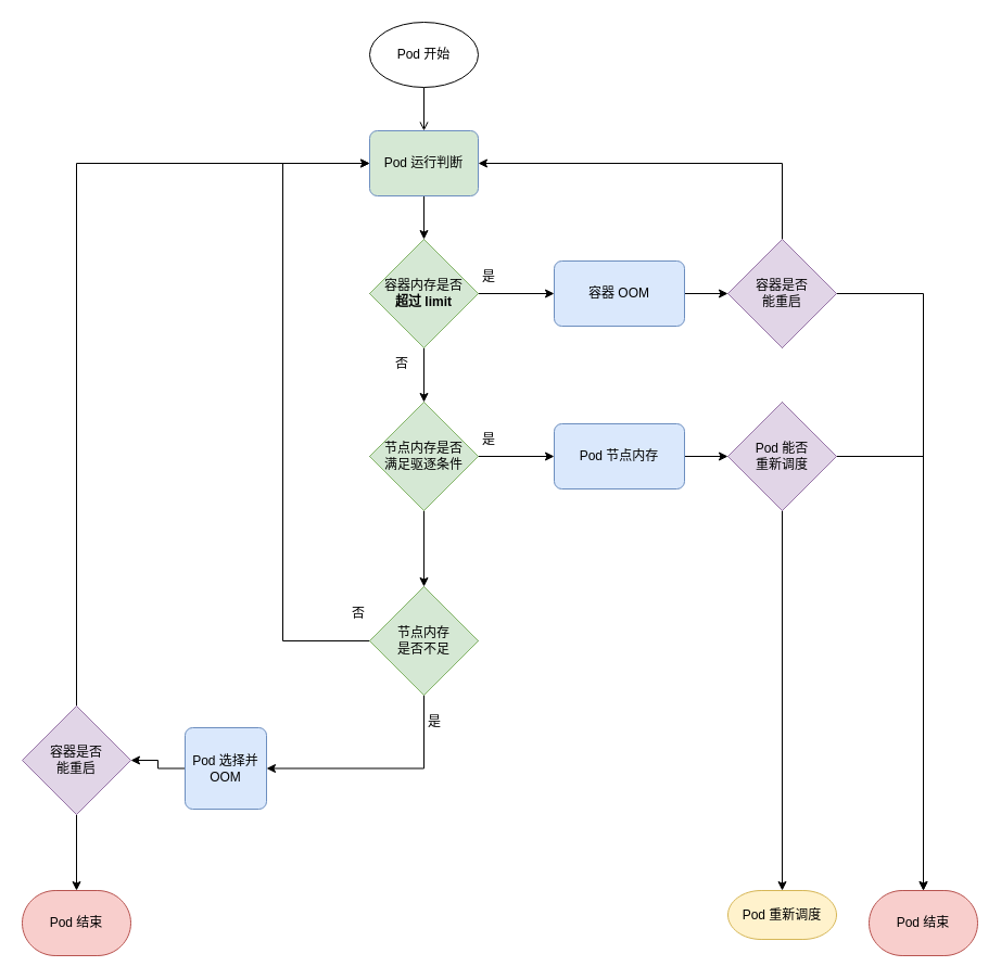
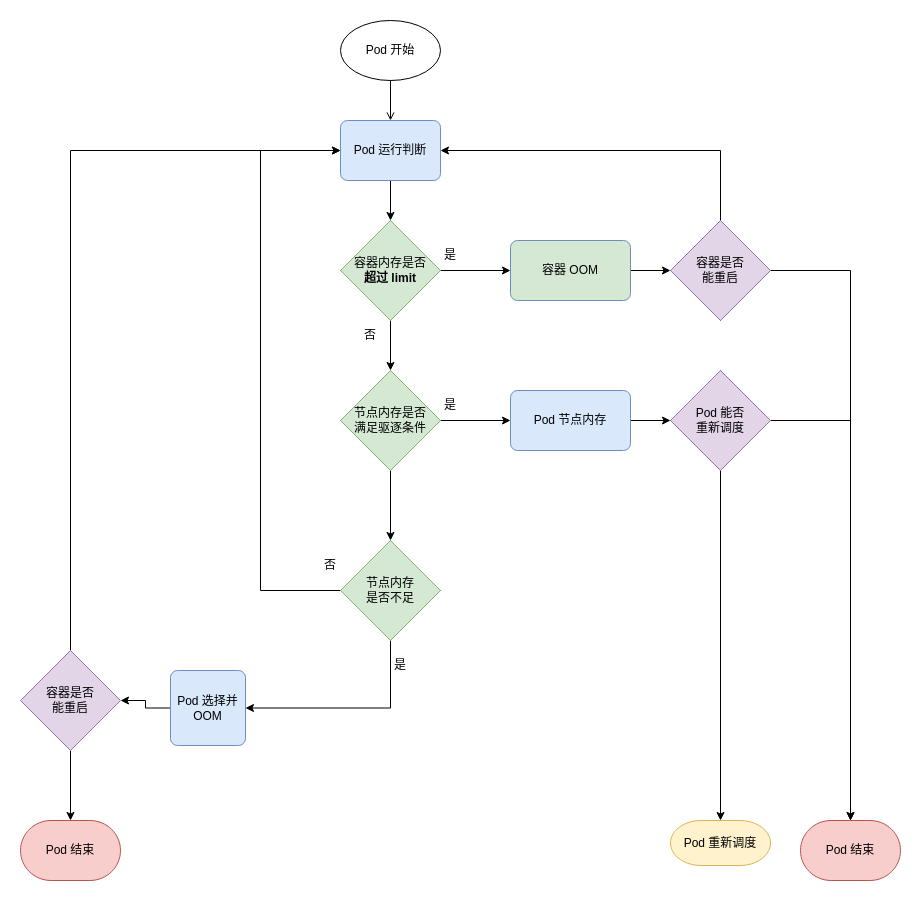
  <mxCell id="0" />
  <mxCell id="1" parent="0" />
  <mxCell id="2" style="edgeStyle=orthogonalEdgeStyle;rounded=0;orthogonalLoop=1;jettySize=auto;html=1;exitX=0.5;exitY=1;exitDx=0;exitDy=0;exitPerimeter=0;entryX=0.5;entryY=0;entryDx=0;entryDy=0;endArrow=open;" edge="1" parent="1" source="3" target="22"><mxGeometry relative="1" as="geometry"><mxPoint x="390" y="120" as="targetPoint" /></mxGeometry></mxCell>
  <mxCell id="3" value="Pod 开始" style="strokeWidth=1;html=1;shape=mxgraph.flowchart.start_1;whiteSpace=wrap;" vertex="1" parent="1"><mxGeometry x="340" y="20" width="100" height="60" as="geometry" /></mxCell>
  <mxCell id="4" style="edgeStyle=orthogonalEdgeStyle;rounded=0;orthogonalLoop=1;jettySize=auto;html=1;exitX=1;exitY=0.5;exitDx=0;exitDy=0;exitPerimeter=0;entryX=0;entryY=0.5;entryDx=0;entryDy=0;" edge="1" parent="1" source="6" target="8"><mxGeometry relative="1" as="geometry" /></mxCell>
  <mxCell id="5" style="edgeStyle=orthogonalEdgeStyle;rounded=0;orthogonalLoop=1;jettySize=auto;html=1;exitX=0.5;exitY=1;exitDx=0;exitDy=0;exitPerimeter=0;entryX=0.5;entryY=0;entryDx=0;entryDy=0;entryPerimeter=0;" edge="1" parent="1" source="6" target="15"><mxGeometry relative="1" as="geometry" /></mxCell>
  <mxCell id="6" value="容器内存是否&lt;br&gt;&lt;b&gt;超过 limit&lt;/b&gt;" style="strokeWidth=1;html=1;shape=mxgraph.flowchart.decision;whiteSpace=wrap;" vertex="1" parent="1"><mxGeometry x="340" y="220" width="100" height="100" as="geometry" /></mxCell>
  <mxCell id="7" style="edgeStyle=orthogonalEdgeStyle;rounded=0;orthogonalLoop=1;jettySize=auto;html=1;exitX=1;exitY=0.5;exitDx=0;exitDy=0;entryX=0;entryY=0.5;entryDx=0;entryDy=0;entryPerimeter=0;" edge="1" parent="1" source="8" target="11"><mxGeometry relative="1" as="geometry" /></mxCell>
- <mxCell id="8" value="容器 OOM" style="rounded=1;whiteSpace=wrap;html=1;absoluteArcSize=1;arcSize=14;strokeWidth=1;fillColor=#dae8fc;strokeColor=#6c8ebf;" vertex="1" parent="1"><mxGeometry x="510" y="240" width="120" height="60" as="geometry" /></mxCell>
+ <mxCell id="8" value="容器 OOM" style="rounded=1;whiteSpace=wrap;html=1;absoluteArcSize=1;arcSize=14;strokeWidth=1;fillColor=#d5e8d4;strokeColor=#6c8ebf;" vertex="1" parent="1"><mxGeometry x="510" y="240" width="120" height="60" as="geometry" /></mxCell>
  <mxCell id="9" style="edgeStyle=orthogonalEdgeStyle;rounded=0;orthogonalLoop=1;jettySize=auto;html=1;exitX=0.5;exitY=0;exitDx=0;exitDy=0;exitPerimeter=0;entryX=1;entryY=0.5;entryDx=0;entryDy=0;" edge="1" parent="1" source="11" target="22"><mxGeometry relative="1" as="geometry"><mxPoint x="520" y="130" as="targetPoint" /></mxGeometry></mxCell>
  <mxCell id="10" style="edgeStyle=orthogonalEdgeStyle;rounded=0;orthogonalLoop=1;jettySize=auto;html=1;exitX=1;exitY=0.5;exitDx=0;exitDy=0;exitPerimeter=0;entryX=0.5;entryY=0;entryDx=0;entryDy=0;entryPerimeter=0;" edge="1" parent="1" source="11" target="12"><mxGeometry relative="1" as="geometry" /></mxCell>
  <mxCell id="11" value="容器是否&lt;br&gt;能重启" style="strokeWidth=1;html=1;shape=mxgraph.flowchart.decision;whiteSpace=wrap;" vertex="1" parent="1"><mxGeometry x="670" y="220" width="100" height="100" as="geometry" /></mxCell>
  <mxCell id="12" value="Pod 结束" style="strokeWidth=1;html=1;shape=mxgraph.flowchart.terminator;whiteSpace=wrap;fillColor=#f8cecc;strokeColor=#b85450;" vertex="1" parent="1"><mxGeometry x="800" y="820" width="100" height="60" as="geometry" /></mxCell>
  <mxCell id="13" style="edgeStyle=orthogonalEdgeStyle;rounded=0;orthogonalLoop=1;jettySize=auto;html=1;exitX=1;exitY=0.5;exitDx=0;exitDy=0;exitPerimeter=0;entryX=0;entryY=0.5;entryDx=0;entryDy=0;" edge="1" parent="1" source="15" target="17"><mxGeometry relative="1" as="geometry" /></mxCell>
  <mxCell id="14" style="edgeStyle=orthogonalEdgeStyle;rounded=0;orthogonalLoop=1;jettySize=auto;html=1;exitX=0.5;exitY=1;exitDx=0;exitDy=0;exitPerimeter=0;" edge="1" parent="1" source="15" target="26"><mxGeometry relative="1" as="geometry" /></mxCell>
  <mxCell id="15" value="节点内存是否&lt;br&gt;满足驱逐条件" style="strokeWidth=1;html=1;shape=mxgraph.flowchart.decision;whiteSpace=wrap;" vertex="1" parent="1"><mxGeometry x="340" y="370" width="100" height="100" as="geometry" /></mxCell>
  <mxCell id="16" style="edgeStyle=orthogonalEdgeStyle;rounded=0;orthogonalLoop=1;jettySize=auto;html=1;exitX=1;exitY=0.5;exitDx=0;exitDy=0;entryX=0;entryY=0.5;entryDx=0;entryDy=0;entryPerimeter=0;" edge="1" parent="1" source="17" target="20"><mxGeometry relative="1" as="geometry" /></mxCell>
  <mxCell id="17" value="Pod 节点内存" style="rounded=1;whiteSpace=wrap;html=1;absoluteArcSize=1;arcSize=14;strokeWidth=1;fillColor=#dae8fc;strokeColor=#6c8ebf;" vertex="1" parent="1"><mxGeometry x="510" y="390" width="120" height="60" as="geometry" /></mxCell>
  <mxCell id="18" style="edgeStyle=orthogonalEdgeStyle;rounded=0;orthogonalLoop=1;jettySize=auto;html=1;exitX=1;exitY=0.5;exitDx=0;exitDy=0;exitPerimeter=0;entryX=0.5;entryY=0;entryDx=0;entryDy=0;entryPerimeter=0;" edge="1" parent="1" source="20" target="12"><mxGeometry relative="1" as="geometry" /></mxCell>
  <mxCell id="19" style="edgeStyle=orthogonalEdgeStyle;rounded=0;orthogonalLoop=1;jettySize=auto;html=1;exitX=0.5;exitY=1;exitDx=0;exitDy=0;exitPerimeter=0;entryX=0.5;entryY=0;entryDx=0;entryDy=0;entryPerimeter=0;" edge="1" parent="1" source="20" target="23"><mxGeometry relative="1" as="geometry" /></mxCell>
  <mxCell id="20" value="Pod 能否&lt;br&gt;重新调度" style="strokeWidth=1;html=1;shape=mxgraph.flowchart.decision;whiteSpace=wrap;" vertex="1" parent="1"><mxGeometry x="670" y="370" width="100" height="100" as="geometry" /></mxCell>
  <mxCell id="21" style="edgeStyle=orthogonalEdgeStyle;rounded=0;orthogonalLoop=1;jettySize=auto;html=1;entryX=0.5;entryY=0;entryDx=0;entryDy=0;entryPerimeter=0;exitX=0.5;exitY=1;exitDx=0;exitDy=0;" edge="1" parent="1" source="22" target="6"><mxGeometry relative="1" as="geometry"><mxPoint x="370" y="200" as="sourcePoint" /></mxGeometry></mxCell>
- <mxCell id="22" value="Pod 运行判断" style="rounded=1;whiteSpace=wrap;html=1;absoluteArcSize=1;arcSize=14;strokeWidth=1;fillColor=#d5e8d4;strokeColor=#6c8ebf;" vertex="1" parent="1"><mxGeometry x="340" y="120" width="100" height="60" as="geometry" /></mxCell>
+ <mxCell id="22" value="Pod 运行判断" style="rounded=1;whiteSpace=wrap;html=1;absoluteArcSize=1;arcSize=14;strokeWidth=1;fillColor=#dae8fc;strokeColor=#6c8ebf;" vertex="1" parent="1"><mxGeometry x="340" y="120" width="100" height="60" as="geometry" /></mxCell>
  <mxCell id="23" value="Pod 重新调度" style="strokeWidth=1;html=1;shape=mxgraph.flowchart.terminator;whiteSpace=wrap;fillColor=#fff2cc;strokeColor=#d6b656;" vertex="1" parent="1"><mxGeometry x="670" y="820" width="100" height="45" as="geometry" /></mxCell>
  <mxCell id="24" style="edgeStyle=orthogonalEdgeStyle;rounded=0;orthogonalLoop=1;jettySize=auto;html=1;exitX=0.5;exitY=1;exitDx=0;exitDy=0;exitPerimeter=0;entryX=1;entryY=0.5;entryDx=0;entryDy=0;" edge="1" parent="1" source="40" target="28"><mxGeometry relative="1" as="geometry"><mxPoint x="390" y="680" as="sourcePoint" /></mxGeometry></mxCell>
  <mxCell id="25" style="edgeStyle=orthogonalEdgeStyle;rounded=0;orthogonalLoop=1;jettySize=auto;html=1;exitX=0;exitY=0.5;exitDx=0;exitDy=0;exitPerimeter=0;entryX=0;entryY=0.5;entryDx=0;entryDy=0;" edge="1" parent="1" source="26" target="22"><mxGeometry relative="1" as="geometry"><Array as="points"><mxPoint x="260" y="590" /><mxPoint x="260" y="150" /></Array></mxGeometry></mxCell>
  <mxCell id="26" value="节点内存&lt;br&gt;是否不足" style="strokeWidth=1;html=1;shape=mxgraph.flowchart.decision;whiteSpace=wrap;" vertex="1" parent="1"><mxGeometry x="340" y="540" width="100" height="100" as="geometry" /></mxCell>
  <mxCell id="27" style="edgeStyle=orthogonalEdgeStyle;rounded=0;orthogonalLoop=1;jettySize=auto;html=1;exitX=0;exitY=0.5;exitDx=0;exitDy=0;entryX=1;entryY=0.5;entryDx=0;entryDy=0;entryPerimeter=0;" edge="1" parent="1" source="28" target="31"><mxGeometry relative="1" as="geometry" /></mxCell>
  <mxCell id="28" value="Pod 选择并OOM" style="rounded=1;whiteSpace=wrap;html=1;absoluteArcSize=1;arcSize=14;strokeWidth=1;fillColor=#dae8fc;strokeColor=#6c8ebf;" vertex="1" parent="1"><mxGeometry x="170" y="670" width="75" height="75" as="geometry" /></mxCell>
  <mxCell id="29" style="edgeStyle=orthogonalEdgeStyle;rounded=0;orthogonalLoop=1;jettySize=auto;html=1;exitX=0.5;exitY=0;exitDx=0;exitDy=0;exitPerimeter=0;entryX=0;entryY=0.5;entryDx=0;entryDy=0;" edge="1" parent="1" source="31" target="22"><mxGeometry relative="1" as="geometry" /></mxCell>
  <mxCell id="30" style="edgeStyle=orthogonalEdgeStyle;rounded=0;orthogonalLoop=1;jettySize=auto;html=1;exitX=0.5;exitY=1;exitDx=0;exitDy=0;exitPerimeter=0;entryX=0.5;entryY=0;entryDx=0;entryDy=0;entryPerimeter=0;" edge="1" parent="1" source="31" target="32"><mxGeometry relative="1" as="geometry" /></mxCell>
  <mxCell id="31" value="容器是否&lt;br&gt;能重启" style="strokeWidth=1;html=1;shape=mxgraph.flowchart.decision;whiteSpace=wrap;fillColor=#e1d5e7;strokeColor=#9673a6;" vertex="1" parent="1"><mxGeometry x="20" y="650" width="100" height="100" as="geometry" /></mxCell>
  <mxCell id="32" value="Pod 结束" style="strokeWidth=1;html=1;shape=mxgraph.flowchart.terminator;whiteSpace=wrap;fillColor=#f8cecc;strokeColor=#b85450;" vertex="1" parent="1"><mxGeometry x="20" y="820" width="100" height="60" as="geometry" /></mxCell>
  <mxCell id="33" value="是" style="text;html=1;strokeColor=none;fillColor=none;align=center;verticalAlign=middle;whiteSpace=wrap;rounded=0;strokeWidth=1;" vertex="1" parent="1"><mxGeometry x="440" y="240" width="20" height="30" as="geometry" /></mxCell>
  <mxCell id="34" value="是" style="text;html=1;strokeColor=none;fillColor=none;align=center;verticalAlign=middle;whiteSpace=wrap;rounded=0;strokeWidth=1;" vertex="1" parent="1"><mxGeometry x="440" y="390" width="20" height="30" as="geometry" /></mxCell>
  <mxCell id="35" value="是" style="text;html=1;strokeColor=none;fillColor=none;align=center;verticalAlign=middle;whiteSpace=wrap;rounded=0;strokeWidth=1;" vertex="1" parent="1"><mxGeometry x="390" y="650" width="20" height="30" as="geometry" /></mxCell>
  <mxCell id="36" value="否" style="text;html=1;strokeColor=none;fillColor=none;align=center;verticalAlign=middle;whiteSpace=wrap;rounded=0;strokeWidth=1;" vertex="1" parent="1"><mxGeometry x="360" y="320" width="20" height="30" as="geometry" /></mxCell>
  <mxCell id="37" value="否" style="text;html=1;strokeColor=none;fillColor=none;align=center;verticalAlign=middle;whiteSpace=wrap;rounded=0;strokeWidth=1;" vertex="1" parent="1"><mxGeometry x="320" y="550" width="20" height="30" as="geometry" /></mxCell>
  <mxCell id="38" value="容器内存是否&lt;br&gt;&lt;b&gt;超过 limit&lt;/b&gt;" style="strokeWidth=1;html=1;shape=mxgraph.flowchart.decision;whiteSpace=wrap;fillColor=#d5e8d4;strokeColor=#82b366;" vertex="1" parent="1"><mxGeometry x="340" y="220" width="100" height="100" as="geometry" /></mxCell>
  <mxCell id="39" value="节点内存是否&lt;br&gt;满足驱逐条件" style="strokeWidth=1;html=1;shape=mxgraph.flowchart.decision;whiteSpace=wrap;fillColor=#d5e8d4;strokeColor=#82b366;" vertex="1" parent="1"><mxGeometry x="340" y="370" width="100" height="100" as="geometry" /></mxCell>
  <mxCell id="40" value="节点内存&lt;br&gt;是否不足" style="strokeWidth=1;html=1;shape=mxgraph.flowchart.decision;whiteSpace=wrap;fillColor=#d5e8d4;strokeColor=#82b366;" vertex="1" parent="1"><mxGeometry x="340" y="540" width="100" height="100" as="geometry" /></mxCell>
  <mxCell id="41" value="Pod 能否&lt;br&gt;重新调度" style="strokeWidth=1;html=1;shape=mxgraph.flowchart.decision;whiteSpace=wrap;fillColor=#e1d5e7;strokeColor=#9673a6;" vertex="1" parent="1"><mxGeometry x="670" y="370" width="100" height="100" as="geometry" /></mxCell>
  <mxCell id="42" value="容器是否&lt;br&gt;能重启" style="strokeWidth=1;html=1;shape=mxgraph.flowchart.decision;whiteSpace=wrap;fillColor=#e1d5e7;strokeColor=#9673a6;" vertex="1" parent="1"><mxGeometry x="670" y="220" width="100" height="100" as="geometry" /></mxCell>
